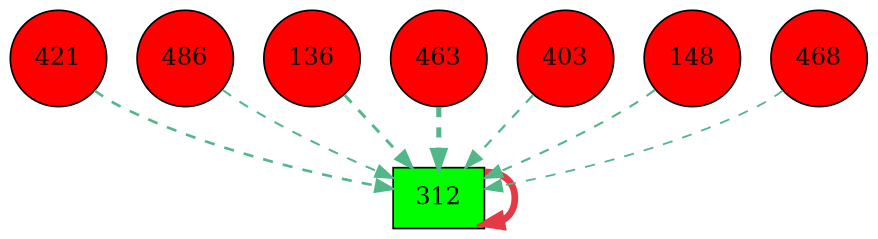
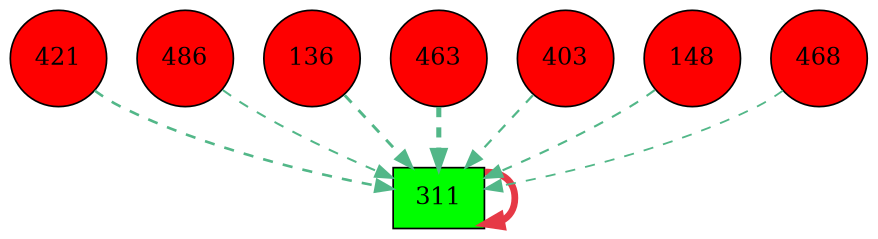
  digraph {
    rankdir=TB
    node [fillcolor="#fe0000" shape=circle style=filled]
    edge [color="#52b788" style=dashed]
    n1 [label=421]
-   n2 [fillcolor="#00fe00" label=312 shape=box]
+   n2 [fillcolor="#00fe00" label=311 shape=box]
    n3 [label=486]
    n4 [label=136]
    n5 [label=463]
    n6 [label=403]
    n7 [label=148]
    n8 [label=468]
    n1 -> n2 [penwidth=1.56]
    n2 -> n2 [color="#e63946" penwidth=4.00 style=""]
    n3 -> n2 [penwidth=1.21]
    n4 -> n2 [penwidth=1.74]
    n5 -> n2 [penwidth=3.00]
    n6 -> n2 [penwidth=1.32]
    n7 -> n2 [penwidth=1.26]
    n8 -> n2 [penwidth=1.07]
  }
